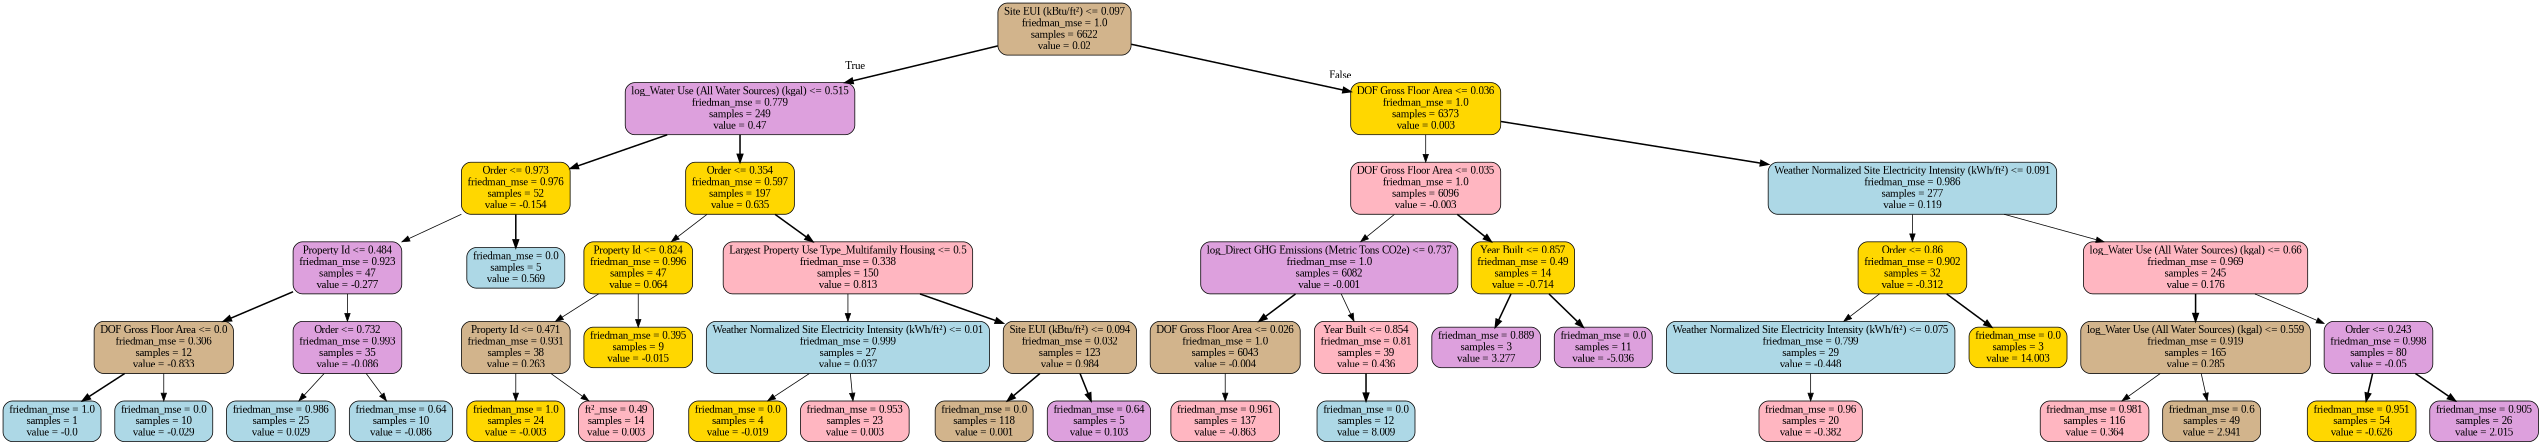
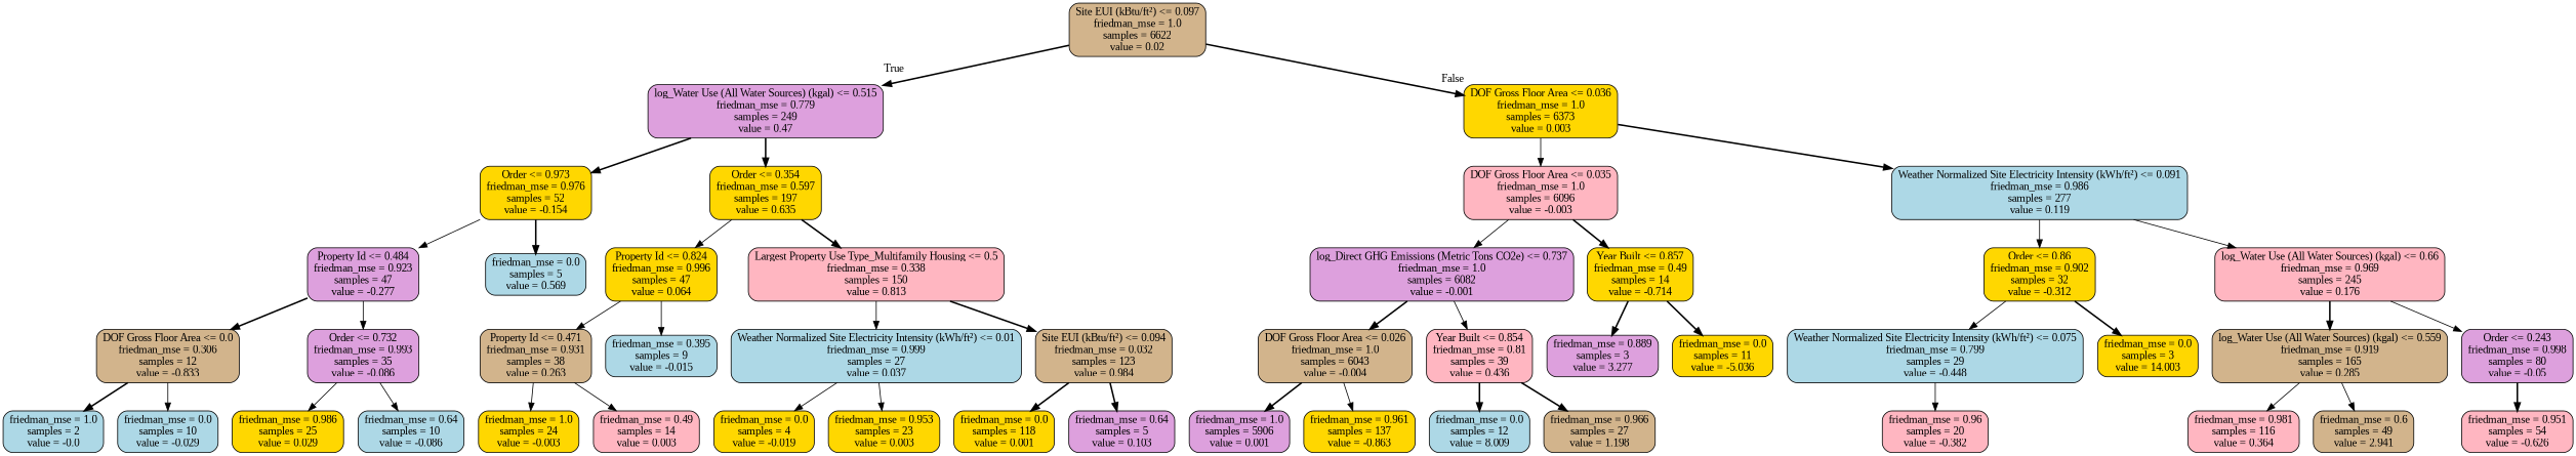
  digraph {
    fontname="Liberation Serif"
    node [color=black fillcolor=gold fontname="Liberation Serif" shape=box style="filled, rounded"]
    edge [fontname="Liberation Serif" style=solid]
    n1 [fillcolor=tan label="Site EUI (kBtu/ft²) <= 0.097\nfriedman_mse = 1.0\nsamples = 6622\nvalue = 0.02"]
    n2 [fillcolor=plum label="log_Water Use (All Water Sources) (kgal) <= 0.515\nfriedman_mse = 0.779\nsamples = 249\nvalue = 0.47"]
    n3 [label="DOF Gross Floor Area <= 0.036\nfriedman_mse = 1.0\nsamples = 6373\nvalue = 0.003"]
    n4 [label="Order <= 0.973\nfriedman_mse = 0.976\nsamples = 52\nvalue = -0.154"]
    n5 [label="Order <= 0.354\nfriedman_mse = 0.597\nsamples = 197\nvalue = 0.635"]
    n6 [fillcolor=lightpink label="DOF Gross Floor Area <= 0.035\nfriedman_mse = 1.0\nsamples = 6096\nvalue = -0.003"]
    n7 [fillcolor=lightblue label="Weather Normalized Site Electricity Intensity (kWh/ft²) <= 0.091\nfriedman_mse = 0.986\nsamples = 277\nvalue = 0.119"]
    n8 [fillcolor=plum label="Property Id <= 0.484\nfriedman_mse = 0.923\nsamples = 47\nvalue = -0.277"]
    n9 [fillcolor=lightblue label="friedman_mse = 0.0\nsamples = 5\nvalue = 0.569"]
    n10 [label="Property Id <= 0.824\nfriedman_mse = 0.996\nsamples = 47\nvalue = 0.064"]
    n11 [fillcolor=lightpink label="Largest Property Use Type_Multifamily Housing <= 0.5\nfriedman_mse = 0.338\nsamples = 150\nvalue = 0.813"]
    n12 [fillcolor=tan label="DOF Gross Floor Area <= 0.0\nfriedman_mse = 0.306\nsamples = 12\nvalue = -0.833"]
    n13 [fillcolor=plum label="Order <= 0.732\nfriedman_mse = 0.993\nsamples = 35\nvalue = -0.086"]
-   n14 [fillcolor=lightblue label="friedman_mse = 1.0\nsamples = 1\nvalue = -0.0"]
+   n14 [fillcolor=lightblue label="friedman_mse = 1.0\nsamples = 2\nvalue = -0.0"]
    n15 [fillcolor=lightblue label="friedman_mse = 0.0\nsamples = 10\nvalue = -0.029"]
-   n16 [fillcolor=lightblue label="friedman_mse = 0.986\nsamples = 25\nvalue = 0.029"]
+   n16 [label="friedman_mse = 0.986\nsamples = 25\nvalue = 0.029"]
    n17 [fillcolor=lightblue label="friedman_mse = 0.64\nsamples = 10\nvalue = -0.086"]
    n18 [fillcolor=tan label="Property Id <= 0.471\nfriedman_mse = 0.931\nsamples = 38\nvalue = 0.263"]
-   n19 [label="friedman_mse = 0.395\nsamples = 9\nvalue = -0.015"]
+   n19 [fillcolor=lightblue label="friedman_mse = 0.395\nsamples = 9\nvalue = -0.015"]
    n20 [fillcolor=lightblue label="Weather Normalized Site Electricity Intensity (kWh/ft²) <= 0.01\nfriedman_mse = 0.999\nsamples = 27\nvalue = 0.037"]
    n21 [fillcolor=tan label="Site EUI (kBtu/ft²) <= 0.094\nfriedman_mse = 0.032\nsamples = 123\nvalue = 0.984"]
    n22 [label="friedman_mse = 1.0\nsamples = 24\nvalue = -0.003"]
-   n23 [fillcolor=lightpink label="ft²_mse = 0.49\nsamples = 14\nvalue = 0.003"]
+   n23 [fillcolor=lightpink label="friedman_mse = 0.49\nsamples = 14\nvalue = 0.003"]
    n24 [label="friedman_mse = 0.0\nsamples = 4\nvalue = -0.019"]
-   n25 [fillcolor=lightpink label="friedman_mse = 0.953\nsamples = 23\nvalue = 0.003"]
-   n26 [fillcolor=tan label="friedman_mse = 0.0\nsamples = 118\nvalue = 0.001"]
+   n25 [label="friedman_mse = 0.953\nsamples = 23\nvalue = 0.003"]
+   n26 [label="friedman_mse = 0.0\nsamples = 118\nvalue = 0.001"]
    n27 [fillcolor=plum label="friedman_mse = 0.64\nsamples = 5\nvalue = 0.103"]
    n28 [fillcolor=plum label="log_Direct GHG Emissions (Metric Tons CO2e) <= 0.737\nfriedman_mse = 1.0\nsamples = 6082\nvalue = -0.001"]
    n29 [label="Year Built <= 0.857\nfriedman_mse = 0.49\nsamples = 14\nvalue = -0.714"]
    n30 [label="Order <= 0.86\nfriedman_mse = 0.902\nsamples = 32\nvalue = -0.312"]
    n31 [fillcolor=lightpink label="log_Water Use (All Water Sources) (kgal) <= 0.66\nfriedman_mse = 0.969\nsamples = 245\nvalue = 0.176"]
    n32 [fillcolor=tan label="DOF Gross Floor Area <= 0.026\nfriedman_mse = 1.0\nsamples = 6043\nvalue = -0.004"]
    n33 [fillcolor=lightpink label="Year Built <= 0.854\nfriedman_mse = 0.81\nsamples = 39\nvalue = 0.436"]
    n34 [fillcolor=plum label="friedman_mse = 0.889\nsamples = 3\nvalue = 3.277"]
-   n35 [fillcolor=plum label="friedman_mse = 0.0\nsamples = 11\nvalue = -5.036"]
-   n37 [fillcolor=lightpink label="friedman_mse = 0.961\nsamples = 137\nvalue = -0.863"]
+   n35 [label="friedman_mse = 0.0\nsamples = 11\nvalue = -5.036"]
+   n36 [fillcolor=plum label="friedman_mse = 1.0\nsamples = 5906\nvalue = 0.001"]
+   n37 [label="friedman_mse = 0.961\nsamples = 137\nvalue = -0.863"]
    n38 [fillcolor=lightblue label="friedman_mse = 0.0\nsamples = 12\nvalue = 8.009"]
+   n39 [fillcolor=tan label="friedman_mse = 0.966\nsamples = 27\nvalue = 1.198"]
    n40 [fillcolor=lightblue label="Weather Normalized Site Electricity Intensity (kWh/ft²) <= 0.075\nfriedman_mse = 0.799\nsamples = 29\nvalue = -0.448"]
    n41 [label="friedman_mse = 0.0\nsamples = 3\nvalue = 14.003"]
    n42 [fillcolor=tan label="log_Water Use (All Water Sources) (kgal) <= 0.559\nfriedman_mse = 0.919\nsamples = 165\nvalue = 0.285"]
    n43 [fillcolor=plum label="Order <= 0.243\nfriedman_mse = 0.998\nsamples = 80\nvalue = -0.05"]
    n44 [fillcolor=lightpink label="friedman_mse = 0.96\nsamples = 20\nvalue = -0.382"]
    n45 [fillcolor=lightpink label="friedman_mse = 0.981\nsamples = 116\nvalue = 0.364"]
    n46 [fillcolor=tan label="friedman_mse = 0.6\nsamples = 49\nvalue = 2.941"]
-   n47 [label="friedman_mse = 0.951\nsamples = 54\nvalue = -0.626"]
-   n48 [fillcolor=plum label="friedman_mse = 0.905\nsamples = 26\nvalue = 2.015"]
+   n47 [fillcolor=lightpink label="friedman_mse = 0.951\nsamples = 54\nvalue = -0.626"]
    n1 -> n2 [headlabel=True labelangle=45 labeldistance=2.5 style=bold]
    n1 -> n3 [headlabel=False labelangle=-45 labeldistance=2.5 style=bold]
    n2 -> n4 [style=bold]
    n2 -> n5 [style=bold]
    n3 -> n6
    n3 -> n7 [style=bold]
    n4 -> n8
    n4 -> n9 [style=bold]
    n5 -> n10
    n5 -> n11 [style=bold]
    n6 -> n28
    n6 -> n29 [style=bold]
    n7 -> n30
    n7 -> n31
    n8 -> n12 [style=bold]
    n8 -> n13
    n10 -> n18
    n10 -> n19
    n11 -> n20
    n11 -> n21 [style=bold]
    n12 -> n14 [style=bold]
    n12 -> n15
    n13 -> n16
    n13 -> n17
    n18 -> n22
    n18 -> n23
    n20 -> n24
    n20 -> n25
    n21 -> n26 [style=bold]
    n21 -> n27 [style=bold]
    n28 -> n32 [style=bold]
    n28 -> n33
    n29 -> n34 [style=bold]
    n29 -> n35 [style=bold]
    n30 -> n40
    n30 -> n41 [style=bold]
    n31 -> n42 [style=bold]
    n31 -> n43
+   n32 -> n36 [style=bold]
    n32 -> n37
    n33 -> n38 [style=bold]
+   n33 -> n39 [style=bold]
    n40 -> n44
    n42 -> n45
    n42 -> n46
    n43 -> n47 [style=bold]
-   n43 -> n48 [style=bold]
  }
